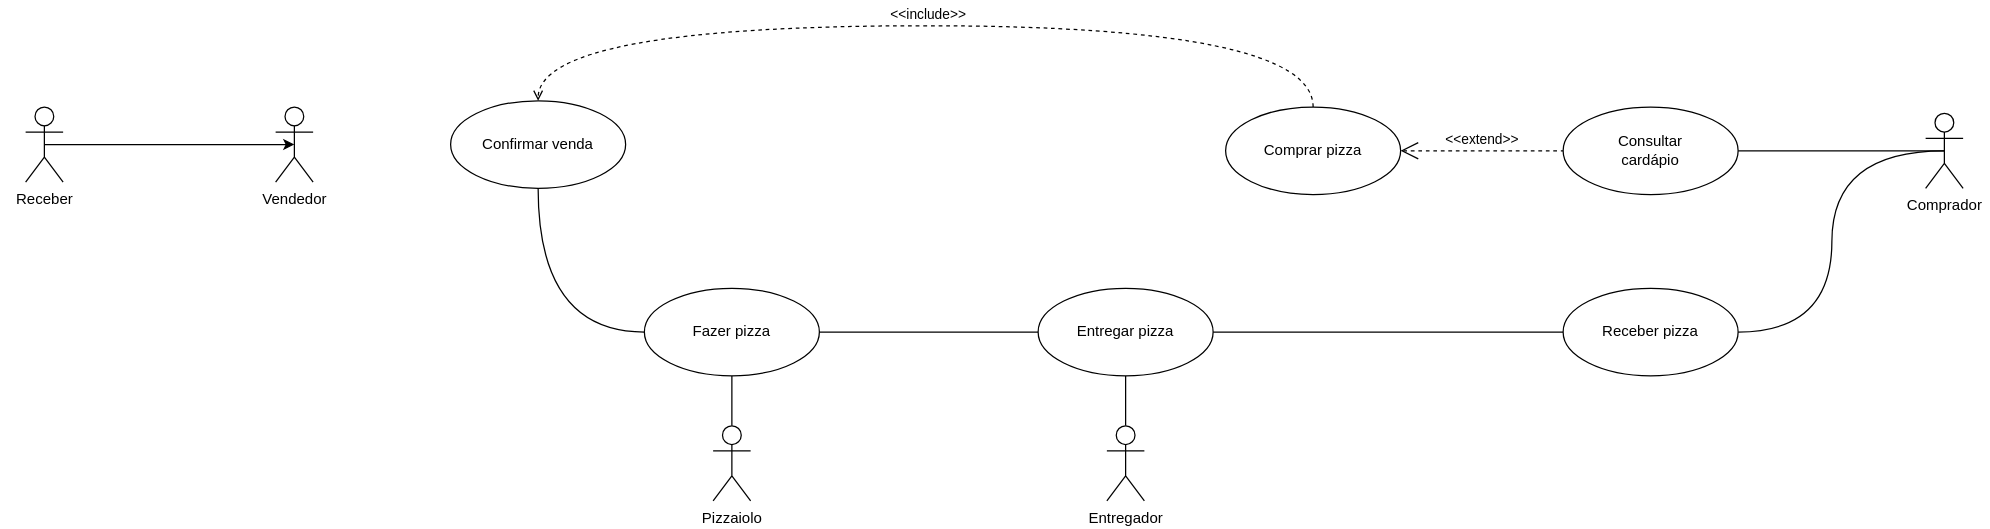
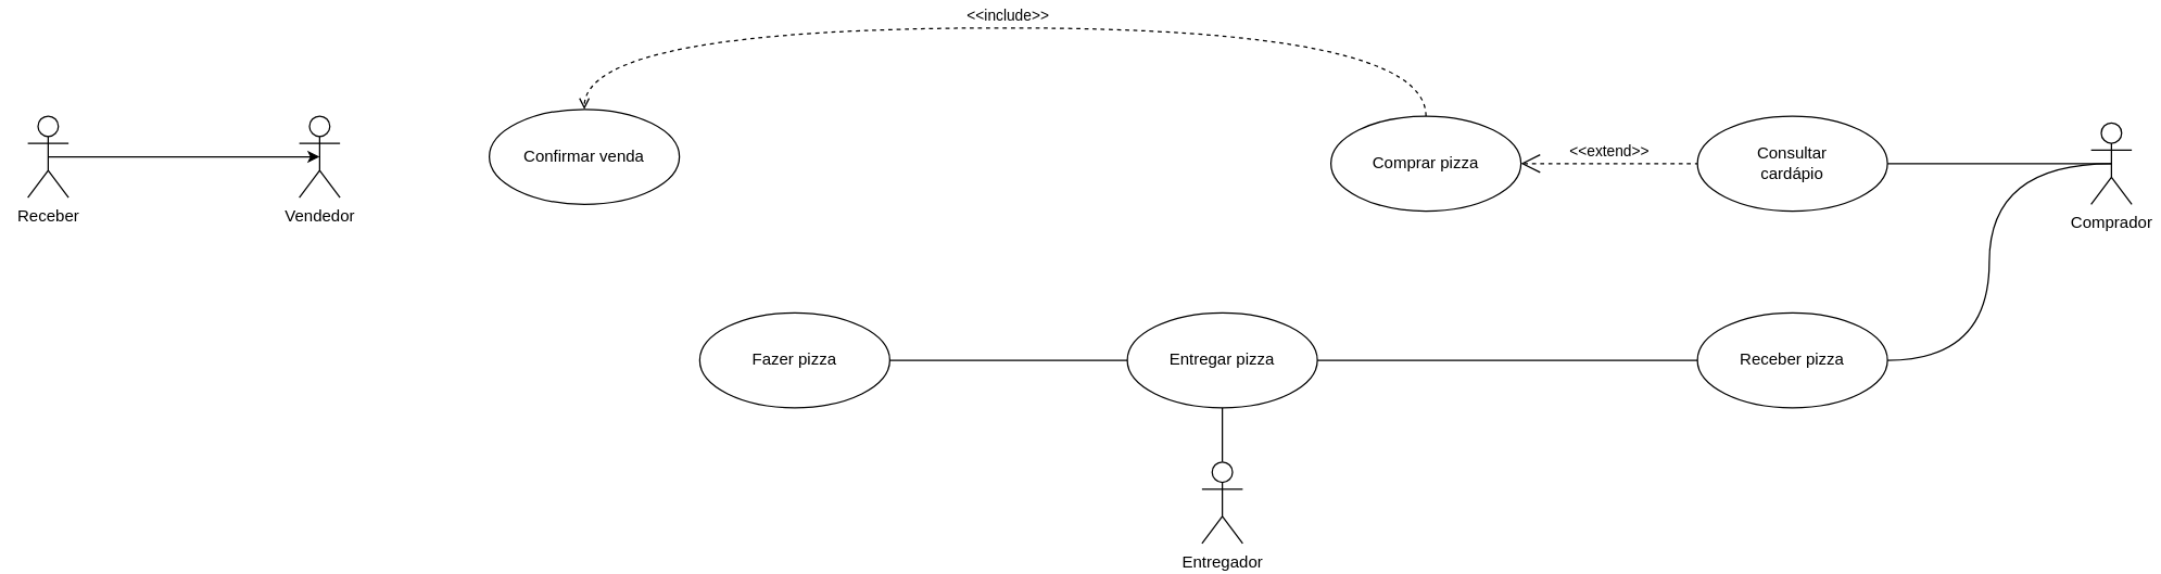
  <mxCell id="0" />
  <mxCell id="1" parent="0" />
  <mxCell id="2" value="Vendedor" style="shape=umlActor;verticalLabelPosition=bottom;verticalAlign=top;html=1;outlineConnect=0;" parent="1" vertex="1"><mxGeometry y="85" width="30" height="60" as="geometry" x="220" /></mxCell>
  <mxCell id="3" style="edgeStyle=orthogonalEdgeStyle;curved=1;rounded=0;orthogonalLoop=1;jettySize=auto;html=1;exitX=0.5;exitY=0;exitDx=0;exitDy=0;exitPerimeter=0;entryX=0.5;entryY=1;entryDx=0;entryDy=0;endArrow=none;endFill=0;" parent="1" source="4" target="16" edge="1"><mxGeometry relative="1" as="geometry" /></mxCell>
  <mxCell id="4" value="Entregador&lt;br&gt;" style="shape=umlActor;verticalLabelPosition=bottom;verticalAlign=top;html=1;outlineConnect=0;" parent="1" vertex="1"><mxGeometry x="885" y="340" width="30" height="60" as="geometry" /></mxCell>
  <mxCell id="5" style="edgeStyle=orthogonalEdgeStyle;rounded=0;orthogonalLoop=1;jettySize=auto;html=1;exitX=0.5;exitY=0.5;exitDx=0;exitDy=0;exitPerimeter=0;entryX=1;entryY=0.5;entryDx=0;entryDy=0;curved=1;endArrow=none;endFill=0;" edge="1" parent="1" source="7" target="21"><mxGeometry relative="1" as="geometry" /></mxCell>
  <mxCell id="6" style="edgeStyle=orthogonalEdgeStyle;curved=1;rounded=0;orthogonalLoop=1;jettySize=auto;html=1;exitX=0.5;exitY=0.5;exitDx=0;exitDy=0;exitPerimeter=0;entryX=1;entryY=0.5;entryDx=0;entryDy=0;endArrow=none;endFill=0;" edge="1" parent="1" source="7" target="18"><mxGeometry relative="1" as="geometry" /></mxCell>
  <mxCell id="7" value="Comprador" style="shape=umlActor;verticalLabelPosition=bottom;verticalAlign=top;html=1;outlineConnect=0;" parent="1" vertex="1"><mxGeometry x="1540" y="90" width="30" height="60" as="geometry" /></mxCell>
  <mxCell id="8" value="Comprar pizza" style="ellipse;whiteSpace=wrap;html=1;" parent="1" vertex="1"><mxGeometry x="980" y="85" width="140" height="70" as="geometry" /></mxCell>
- <mxCell id="9" style="edgeStyle=orthogonalEdgeStyle;rounded=0;orthogonalLoop=1;jettySize=auto;html=1;exitX=0.5;exitY=1;exitDx=0;exitDy=0;entryX=0;entryY=0.5;entryDx=0;entryDy=0;endArrow=none;endFill=0;curved=1;" parent="1" source="10" target="14" edge="1"><mxGeometry relative="1" as="geometry" /></mxCell>
  <mxCell id="10" value="Confirmar venda" style="ellipse;whiteSpace=wrap;html=1;" parent="1" vertex="1"><mxGeometry x="360" y="80" width="140" height="70" as="geometry" /></mxCell>
- <mxCell id="11" style="edgeStyle=orthogonalEdgeStyle;rounded=0;orthogonalLoop=1;jettySize=auto;html=1;exitX=0.5;exitY=0;exitDx=0;exitDy=0;exitPerimeter=0;entryX=0.5;entryY=1;entryDx=0;entryDy=0;endArrow=none;endFill=0;" parent="1" source="12" target="14" edge="1"><mxGeometry relative="1" as="geometry" /></mxCell>
- <mxCell id="12" value="Pizzaiolo" style="shape=umlActor;verticalLabelPosition=bottom;verticalAlign=top;html=1;" parent="1" vertex="1"><mxGeometry x="570" y="340" width="30" height="60" as="geometry" /></mxCell>
  <mxCell id="13" style="edgeStyle=orthogonalEdgeStyle;curved=1;rounded=0;orthogonalLoop=1;jettySize=auto;html=1;exitX=1;exitY=0.5;exitDx=0;exitDy=0;entryX=0;entryY=0.5;entryDx=0;entryDy=0;endArrow=none;endFill=0;" parent="1" source="14" target="16" edge="1"><mxGeometry relative="1" as="geometry" /></mxCell>
  <mxCell id="14" value="Fazer pizza" style="ellipse;whiteSpace=wrap;html=1;" parent="1" vertex="1"><mxGeometry x="515" y="230" width="140" height="70" as="geometry" /></mxCell>
  <mxCell id="15" style="edgeStyle=orthogonalEdgeStyle;curved=1;rounded=0;orthogonalLoop=1;jettySize=auto;html=1;exitX=1;exitY=0.5;exitDx=0;exitDy=0;endArrow=none;endFill=0;entryX=0;entryY=0.5;entryDx=0;entryDy=0;" parent="1" source="16" target="18" edge="1"><mxGeometry relative="1" as="geometry"><mxPoint x="1000" y="270" as="targetPoint" /></mxGeometry></mxCell>
  <mxCell id="16" value="Entregar pizza" style="ellipse;whiteSpace=wrap;html=1;" parent="1" vertex="1"><mxGeometry x="830" y="230" width="140" height="70" as="geometry" /></mxCell>
  <mxCell id="17" value="&amp;lt;&amp;lt;include&amp;gt;&amp;gt;" style="html=1;verticalAlign=bottom;labelBackgroundColor=none;endArrow=open;endFill=0;dashed=1;rounded=0;edgeStyle=orthogonalEdgeStyle;curved=1;exitX=0.5;exitY=0;exitDx=0;exitDy=0;entryX=0.5;entryY=0;entryDx=0;entryDy=0;" parent="1" source="8" target="10" edge="1"><mxGeometry width="160" relative="1" as="geometry"><mxPoint x="800" y="210" as="sourcePoint" /><mxPoint x="960" y="210" as="targetPoint" /><Array as="points"><mxPoint x="1050" y="20" /><mxPoint x="430" y="20" /></Array></mxGeometry></mxCell>
  <mxCell id="18" value="Receber pizza" style="ellipse;whiteSpace=wrap;html=1;" parent="1" vertex="1"><mxGeometry x="1250" y="230" width="140" height="70" as="geometry" /></mxCell>
  <mxCell id="19" style="edgeStyle=orthogonalEdgeStyle;rounded=0;orthogonalLoop=1;jettySize=auto;html=1;exitX=0.5;exitY=0.5;exitDx=0;exitDy=0;exitPerimeter=0;entryX=0.5;entryY=0.5;entryDx=0;entryDy=0;entryPerimeter=0;" edge="1" parent="1" source="20" target="2"><mxGeometry relative="1" as="geometry" /></mxCell>
  <mxCell id="20" value="Receber&lt;br&gt;" style="shape=umlActor;verticalLabelPosition=bottom;verticalAlign=top;html=1;" vertex="1" parent="1"><mxGeometry x="20" y="85" width="30" height="60" as="geometry" /></mxCell>
  <mxCell id="21" value="Consultar&lt;br&gt;cardápio" style="ellipse;whiteSpace=wrap;html=1;" vertex="1" parent="1"><mxGeometry x="1250" y="85" width="140" height="70" as="geometry" /></mxCell>
  <mxCell id="22" value="&amp;lt;&amp;lt;extend&amp;gt;&amp;gt;" style="edgeStyle=orthogonalEdgeStyle;html=1;startArrow=open;endArrow=none;startSize=12;verticalAlign=bottom;dashed=1;labelBackgroundColor=none;rounded=0;curved=1;entryX=0;entryY=0.5;entryDx=0;entryDy=0;exitX=1;exitY=0.5;exitDx=0;exitDy=0;" edge="1" parent="1" source="8" target="21"><mxGeometry width="160" relative="1" as="geometry"><mxPoint x="1190" y="170" as="sourcePoint" /><mxPoint x="1350" y="170" as="targetPoint" /></mxGeometry></mxCell>
